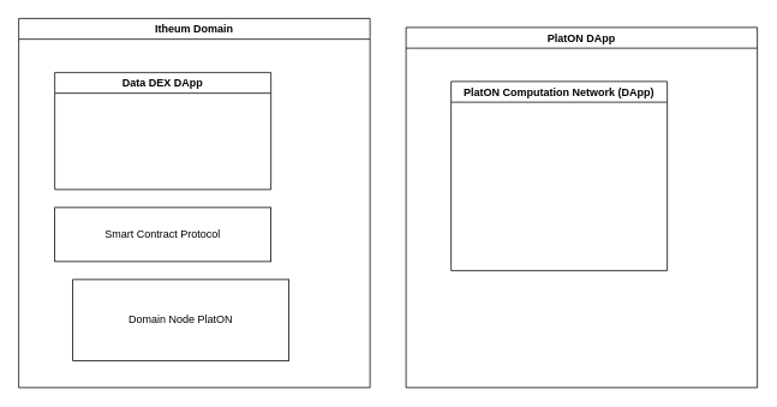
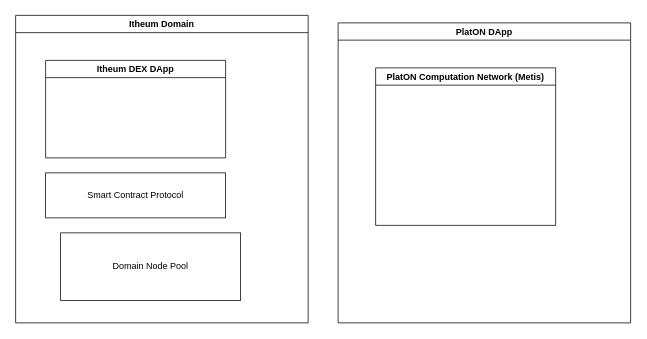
  <mxCell id="0" />
  <mxCell id="1" parent="0" />
  <mxCell id="2" value="Itheum Domain" style="swimlane;" vertex="1" parent="1"><mxGeometry x="20" y="20" width="390" height="410" as="geometry" /></mxCell>
- <mxCell id="3" value="Data DEX DApp" style="swimlane;" vertex="1" parent="2"><mxGeometry x="40" y="60" width="240" height="130" as="geometry" /></mxCell>
+ <mxCell id="3" value="Itheum DEX DApp" style="swimlane;" vertex="1" parent="2"><mxGeometry x="40" y="60" width="240" height="130" as="geometry" /></mxCell>
  <mxCell id="4" value="Smart Contract Protocol" style="rounded=0;whiteSpace=wrap;html=1;" vertex="1" parent="2"><mxGeometry x="40" y="210" width="240" height="60" as="geometry" /></mxCell>
- <mxCell id="5" value="Domain Node PlatON" style="rounded=0;whiteSpace=wrap;html=1;" vertex="1" parent="2"><mxGeometry x="60" y="290" width="240" height="90" as="geometry" /></mxCell>
+ <mxCell id="5" value="Domain Node Pool" style="rounded=0;whiteSpace=wrap;html=1;" vertex="1" parent="2"><mxGeometry x="60" y="290" width="240" height="90" as="geometry" /></mxCell>
  <mxCell id="6" value="PlatON DApp" style="swimlane;" vertex="1" parent="1"><mxGeometry x="450" y="30" width="390" height="400" as="geometry" /></mxCell>
- <mxCell id="7" value="PlatON Computation Network (DApp)" style="swimlane;" vertex="1" parent="6"><mxGeometry x="50" y="60" width="240" height="210" as="geometry" /></mxCell>
+ <mxCell id="7" value="PlatON Computation Network (Metis)" style="swimlane;" vertex="1" parent="6"><mxGeometry x="50" y="60" width="240" height="210" as="geometry" /></mxCell>
